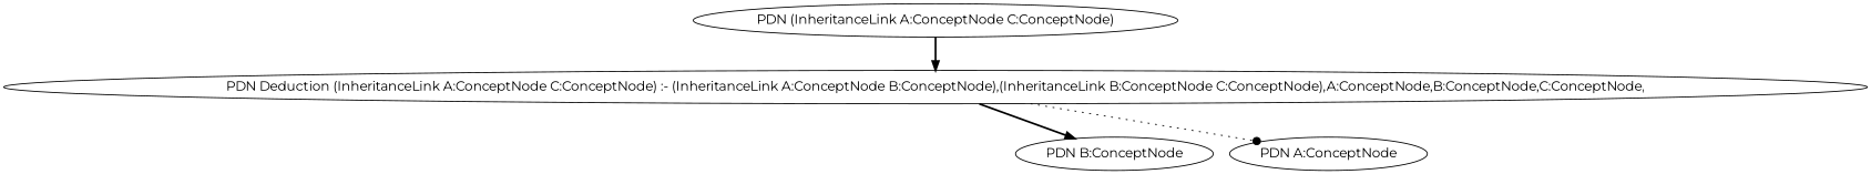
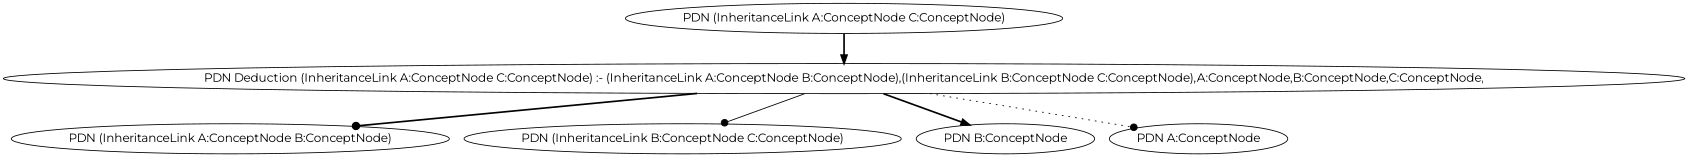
  strict digraph {
    fontname=Montserrat
    node [fontname=Montserrat]
    edge [arrowhead=dot fontname=Montserrat style=bold]
    "PDN (InheritanceLink A:ConceptNode C:ConceptNode)"
    "PDN Deduction (InheritanceLink A:ConceptNode C:ConceptNode) :- (InheritanceLink A:ConceptNode B:ConceptNode),(InheritanceLink B:ConceptNode C:ConceptNode),A:ConceptNode,B:ConceptNode,C:ConceptNode,"
+   "PDN (InheritanceLink A:ConceptNode B:ConceptNode)"
+   "PDN (InheritanceLink B:ConceptNode C:ConceptNode)"
    "PDN B:ConceptNode"
    "PDN A:ConceptNode"
    "PDN (InheritanceLink A:ConceptNode C:ConceptNode)" -> "PDN Deduction (InheritanceLink A:ConceptNode C:ConceptNode) :- (InheritanceLink A:ConceptNode B:ConceptNode),(InheritanceLink B:ConceptNode C:ConceptNode),A:ConceptNode,B:ConceptNode,C:ConceptNode," [arrowhead=normal]
+   "PDN Deduction (InheritanceLink A:ConceptNode C:ConceptNode) :- (InheritanceLink A:ConceptNode B:ConceptNode),(InheritanceLink B:ConceptNode C:ConceptNode),A:ConceptNode,B:ConceptNode,C:ConceptNode," -> "PDN (InheritanceLink A:ConceptNode B:ConceptNode)"
+   "PDN Deduction (InheritanceLink A:ConceptNode C:ConceptNode) :- (InheritanceLink A:ConceptNode B:ConceptNode),(InheritanceLink B:ConceptNode C:ConceptNode),A:ConceptNode,B:ConceptNode,C:ConceptNode," -> "PDN (InheritanceLink B:ConceptNode C:ConceptNode)" [style=solid]
    "PDN Deduction (InheritanceLink A:ConceptNode C:ConceptNode) :- (InheritanceLink A:ConceptNode B:ConceptNode),(InheritanceLink B:ConceptNode C:ConceptNode),A:ConceptNode,B:ConceptNode,C:ConceptNode," -> "PDN B:ConceptNode" [arrowhead=normal]
    "PDN Deduction (InheritanceLink A:ConceptNode C:ConceptNode) :- (InheritanceLink A:ConceptNode B:ConceptNode),(InheritanceLink B:ConceptNode C:ConceptNode),A:ConceptNode,B:ConceptNode,C:ConceptNode," -> "PDN A:ConceptNode" [style=dotted]
  }
